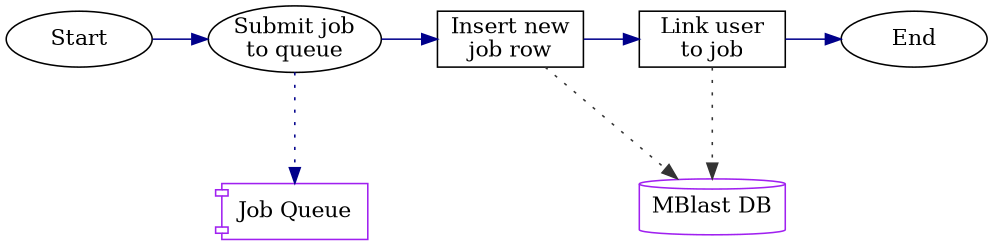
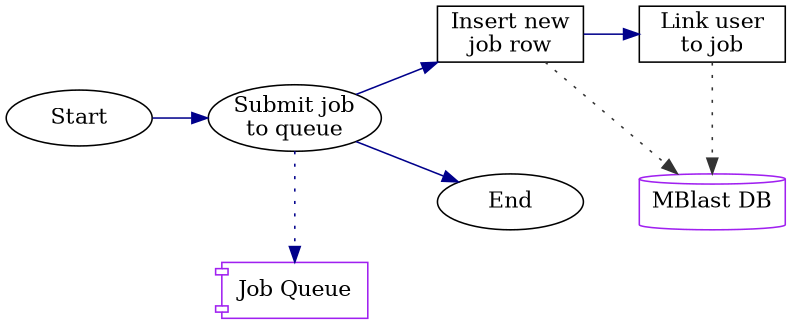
  digraph {
    nodesep=1
    rankdir=LR
    node [margin=0 shape=rect]
    edge [color=darkblue]
    n1 [color=purple label="Job Queue" shape=component width=1.3]
    n2 [label="Submit job\nto queue" shape=ellipse width=1.3]
    n3 [color=purple label="MBlast DB" shape=cylinder width=1.3]
    n4 [label="Link user\nto job" width=1.3]
    n5 [label="Insert new\njob row" width=1.3]
    End [shape=oval width=1.3]
    Start [shape=oval width=1.3]
    subgraph sub_1 {
      rank=same
      n1
      n2
    }
    subgraph sub_2 {
      rank=same
      n3
      n4
    }
    n2 -> n1 [style=dotted]
    n2 -> n5
    n4 -> n3 [color="#333333" style=dotted]
-   n4 -> End
+   n2 -> End
    n5 -> n3 [color="#333333" constraint=false style=dotted]
    n5 -> n4
    Start -> n2
  }
